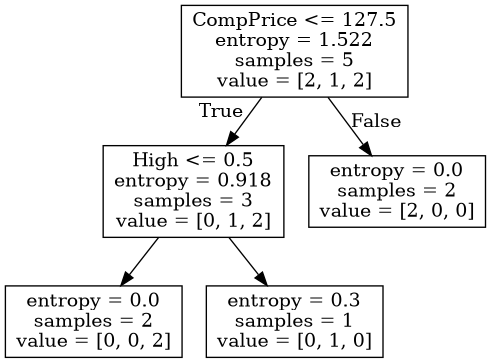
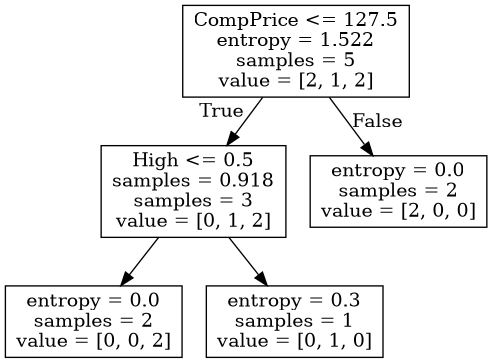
  digraph {
    node [shape=box]
    n1 [label="CompPrice <= 127.5\nentropy = 1.522\nsamples = 5\nvalue = [2, 1, 2]"]
-   n2 [label="High <= 0.5\nentropy = 0.918\nsamples = 3\nvalue = [0, 1, 2]"]
+   n2 [label="High <= 0.5\nsamples = 0.918\nsamples = 3\nvalue = [0, 1, 2]"]
    n3 [label="entropy = 0.0\nsamples = 2\nvalue = [2, 0, 0]"]
    n4 [label="entropy = 0.0\nsamples = 2\nvalue = [0, 0, 2]"]
    n5 [label="entropy = 0.3\nsamples = 1\nvalue = [0, 1, 0]"]
    n1 -> n2 [headlabel=True labelangle=45 labeldistance=2.5]
    n1 -> n3 [headlabel=False labelangle=-45 labeldistance=2.5]
    n2 -> n4
    n2 -> n5
  }
